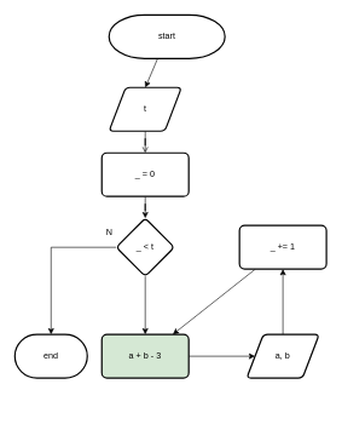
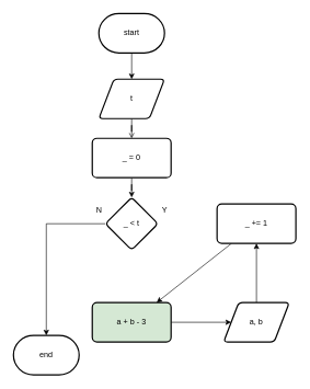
  <mxCell id="0" />
  <mxCell id="1" parent="0" />
  <mxCell id="2" style="edgeStyle=none;html=1;entryX=0.5;entryY=0;entryDx=0;entryDy=0;" parent="1" source="3" target="5" edge="1"><mxGeometry relative="1" as="geometry"><mxPoint x="200" y="110" as="targetPoint" /></mxGeometry></mxCell>
- <mxCell id="3" value="start" style="strokeWidth=2;html=1;shape=mxgraph.flowchart.terminator;whiteSpace=wrap;" parent="1" vertex="1"><mxGeometry x="150" y="20" width="160" height="60" as="geometry" /></mxCell>
+ <mxCell id="3" value="start" style="strokeWidth=2;html=1;shape=mxgraph.flowchart.terminator;whiteSpace=wrap;" parent="1" vertex="1"><mxGeometry x="150" y="20" width="100" height="60" as="geometry" /></mxCell>
  <mxCell id="4" value="" style="edgeStyle=orthogonalEdgeStyle;rounded=0;orthogonalLoop=1;jettySize=auto;html=1;fontFamily=Helvetica;fontSize=12;endArrow=open;" parent="1" source="5" target="7" edge="1"><mxGeometry relative="1" as="geometry" /></mxCell>
  <mxCell id="5" value="t" style="shape=parallelogram;html=1;strokeWidth=2;perimeter=parallelogramPerimeter;whiteSpace=wrap;rounded=1;arcSize=12;size=0.23;" parent="1" vertex="1"><mxGeometry x="150" y="120" width="100" height="60" as="geometry" /></mxCell>
  <mxCell id="6" value="" style="edgeStyle=orthogonalEdgeStyle;rounded=0;orthogonalLoop=1;jettySize=auto;html=1;fontFamily=Helvetica;fontSize=12;" parent="1" source="7" target="10" edge="1"><mxGeometry relative="1" as="geometry" /></mxCell>
  <mxCell id="7" value="_ = 0" style="whiteSpace=wrap;html=1;strokeWidth=2;rounded=1;arcSize=12;" parent="1" vertex="1"><mxGeometry x="140" y="210" width="120" height="60" as="geometry" /></mxCell>
  <mxCell id="8" style="edgeStyle=orthogonalEdgeStyle;rounded=0;orthogonalLoop=1;jettySize=auto;html=1;fontFamily=Helvetica;fontSize=12;entryX=0.5;entryY=0;entryDx=0;entryDy=0;entryPerimeter=0;" parent="1" source="10" target="17" edge="1"><mxGeometry relative="1" as="geometry"><mxPoint x="70" y="490" as="targetPoint" /></mxGeometry></mxCell>
- <mxCell id="9" style="edgeStyle=none;html=1;entryX=0.5;entryY=0;entryDx=0;entryDy=0;" edge="1" parent="1" source="10" target="16"><mxGeometry relative="1" as="geometry" /></mxCell>
  <mxCell id="10" value="_ &amp;lt; t" style="rhombus;whiteSpace=wrap;html=1;strokeWidth=2;rounded=1;arcSize=12;" parent="1" vertex="1"><mxGeometry x="160" y="300" width="80" height="80" as="geometry" /></mxCell>
  <mxCell id="11" style="edgeStyle=none;html=1;" edge="1" parent="1" source="12" target="16"><mxGeometry relative="1" as="geometry" /></mxCell>
  <mxCell id="12" value="_ += 1" style="whiteSpace=wrap;html=1;strokeWidth=2;rounded=1;arcSize=12;" parent="1" vertex="1"><mxGeometry x="330" y="310" width="120" height="60" as="geometry" /></mxCell>
  <mxCell id="13" style="edgeStyle=none;html=1;entryX=0.5;entryY=1;entryDx=0;entryDy=0;" edge="1" parent="1" source="14" target="12"><mxGeometry relative="1" as="geometry" /></mxCell>
  <mxCell id="14" value="a, b" style="shape=parallelogram;html=1;strokeWidth=2;perimeter=parallelogramPerimeter;whiteSpace=wrap;rounded=1;arcSize=12;size=0.23;fontFamily=Helvetica;fontSize=12;" parent="1" vertex="1"><mxGeometry x="340" y="460" width="100" height="60" as="geometry" /></mxCell>
  <mxCell id="15" style="edgeStyle=none;html=1;" edge="1" parent="1" source="16" target="14"><mxGeometry relative="1" as="geometry" /></mxCell>
  <mxCell id="16" value="a + b - 3" style="whiteSpace=wrap;html=1;strokeWidth=2;rounded=1;arcSize=12;fillColor=#d5e8d4;" parent="1" vertex="1"><mxGeometry x="140" y="460" width="120" height="60" as="geometry" /></mxCell>
- <mxCell id="17" value="end" style="strokeWidth=2;html=1;shape=mxgraph.flowchart.terminator;whiteSpace=wrap;fontFamily=Helvetica;fontSize=12;" parent="1" vertex="1"><mxGeometry x="20" y="460" width="100" height="60" as="geometry" /></mxCell>
+ <mxCell id="17" value="end" style="strokeWidth=2;html=1;shape=mxgraph.flowchart.terminator;whiteSpace=wrap;fontFamily=Helvetica;fontSize=12;" parent="1" vertex="1"><mxGeometry x="20" y="510" width="100" height="60" as="geometry" /></mxCell>
  <mxCell id="18" value="N" style="text;html=1;align=center;verticalAlign=middle;resizable=0;points=[];autosize=1;strokeColor=none;fillColor=none;fontSize=12;fontFamily=Helvetica;" parent="1" vertex="1"><mxGeometry x="140" y="310" width="20" height="20" as="geometry" /></mxCell>
+ <mxCell id="19" value="Y" style="text;html=1;align=center;verticalAlign=middle;resizable=0;points=[];autosize=1;strokeColor=none;fillColor=none;fontSize=12;fontFamily=Helvetica;" parent="1" vertex="1"><mxGeometry x="240" y="310" width="20" height="20" as="geometry" /></mxCell>
